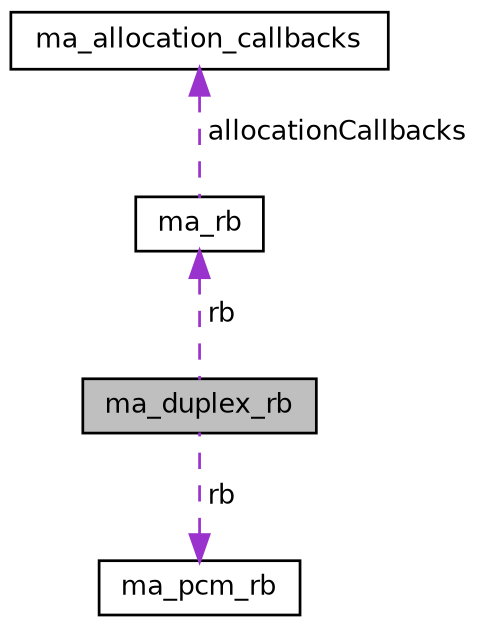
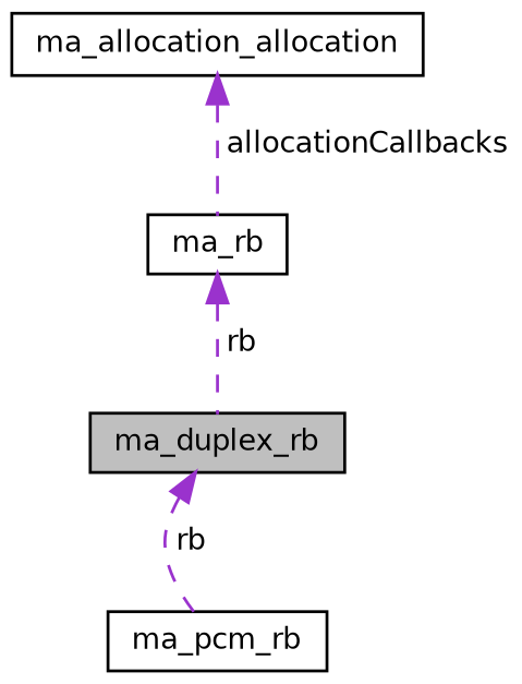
  digraph {
    node [color=black fillcolor=white fontname=Helvetica fontsize=10 shape=record style=filled]
    edge [color=darkorchid3 dir=back fontname=Helvetica fontsize=10 labelfontname=Helvetica labelfontsize=10 style=dashed]
    n1 [fillcolor=grey75 fontcolor=black height=0.2 label=ma_duplex_rb width=0.4]
    n2 [height=0.2 label=ma_pcm_rb width=0.4]
    n3 [height=0.2 label=ma_rb width=0.4]
-   n4 [height=0.2 label=ma_allocation_callbacks width=0.4]
-   n2 -> n1 [label=" rb"]
+   n4 [height=0.2 label=ma_allocation_allocation width=0.4]
+   n1 -> n2 [label=" rb"]
    n3 -> n1 [label=" rb"]
    n4 -> n3 [label=" allocationCallbacks"]
  }
